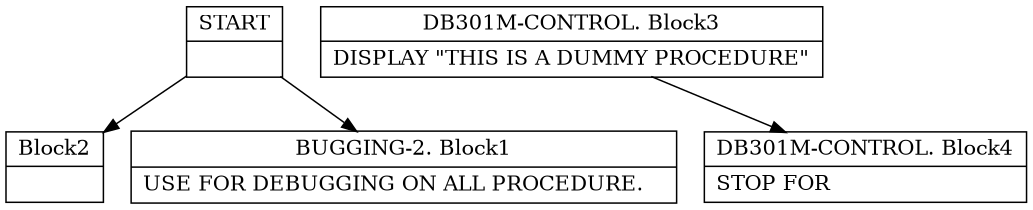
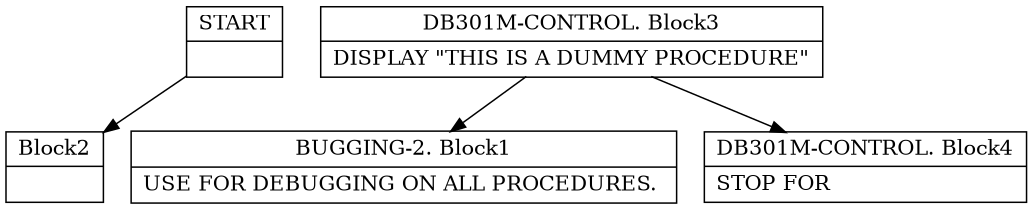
  digraph {
    node [shape=record]
    edge [arrowtail=empty]
    n1 [label="{START|}"]
-   n2 [label="{BUGGING-2. Block1|    USE FOR DEBUGGING ON ALL PROCEDURE. \l}"]
+   n2 [label="{BUGGING-2. Block1|    USE FOR DEBUGGING ON ALL PROCEDURES. \l}"]
    n3 [label="{Block2|}"]
    n4 [label="{DB301M-CONTROL. Block3|    DISPLAY \"THIS IS A DUMMY PROCEDURE\"\l}"]
    n5 [label="{DB301M-CONTROL. Block4|    STOP FOR\l}"]
-   n1 -> n2
+   n4 -> n2
    n1 -> n3
    n4 -> n5
  }
